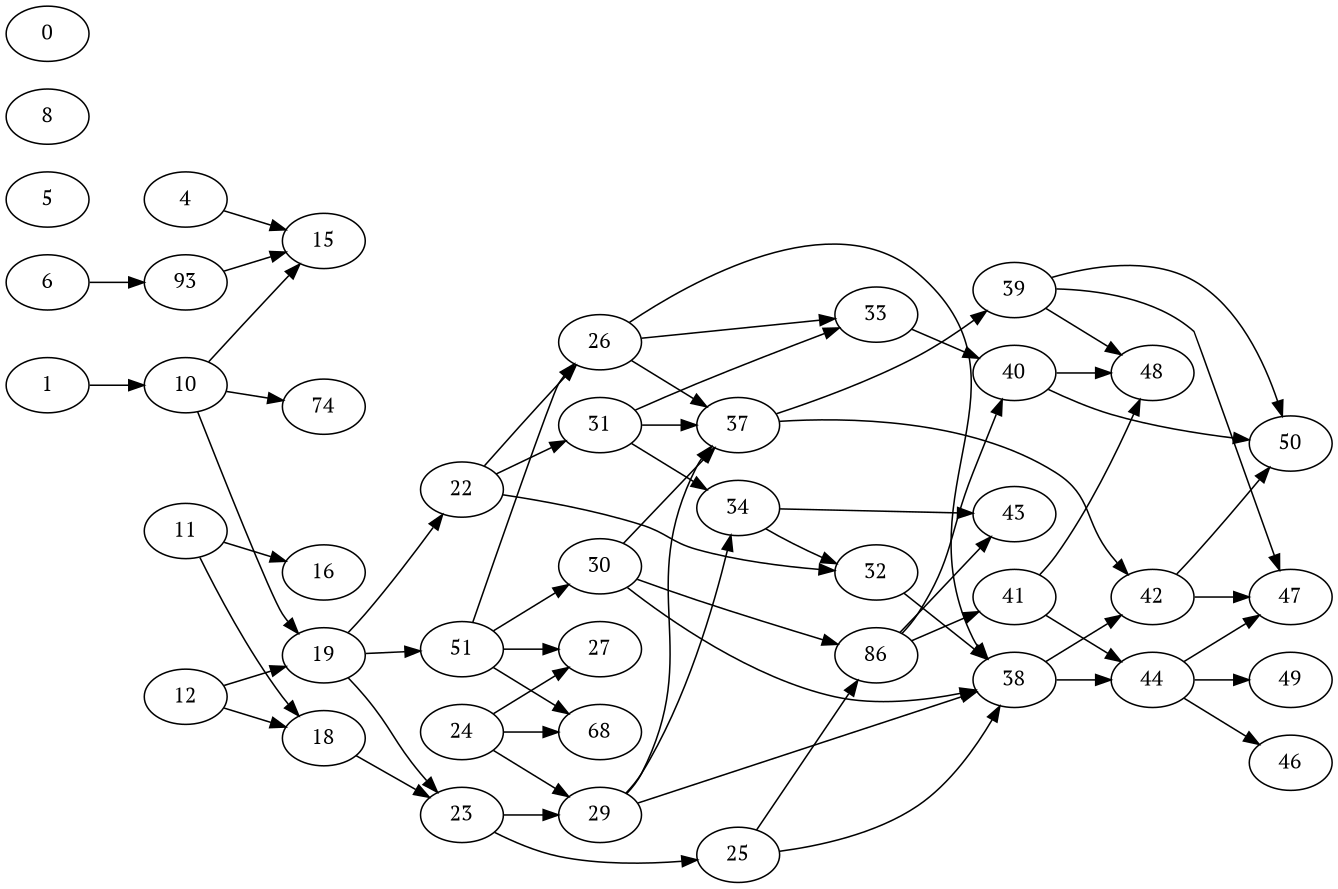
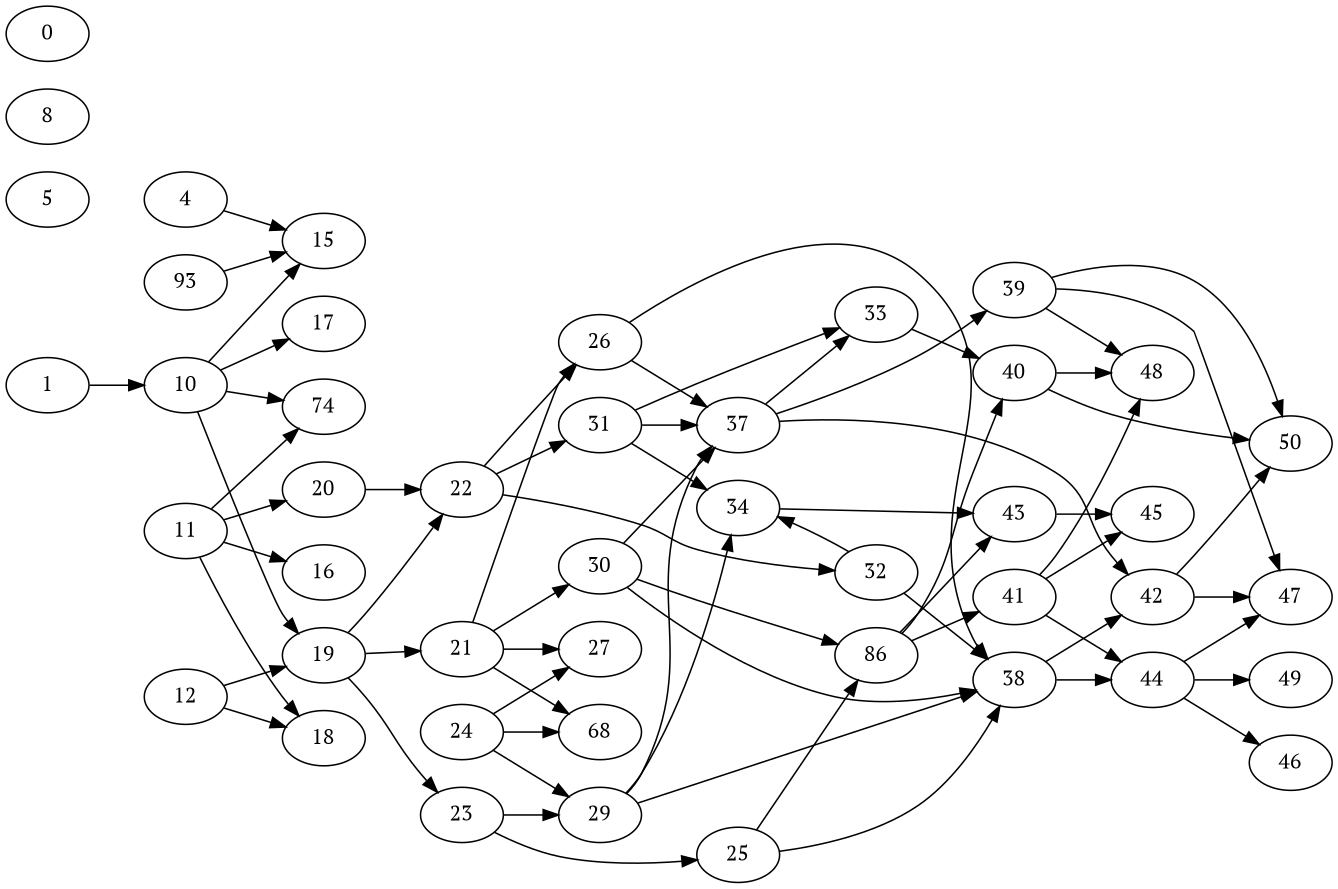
  digraph {
    fontname="PT Serif"
    rankdir=LR
    node [alpha=0.07 compute_size=68719476736 fontname="PT Serif" result_size=0]
    edge [fontname="PT Serif"]
    1 [alpha=0.03 compute_size=6658700657 ram=29908374 result_size=1024 trans_size=221802]
    10 [alpha=0.02 compute_size=178361611788 ram=5290733 result_size=74752 trans_size=1006271]
    n3 [alpha=0.18 compute_size=231928233984 label=74 ram=50538264 trans_size=561567]
    15 [alpha=0.11 compute_size=2695486599 ram=30703538 trans_size=32301]
+   17 [alpha=0.17 compute_size=202432325374 ram=18460586 trans_size=155597]
    19 [compute_size=12502428052 ram=5739374 result_size=1024 trans_size=1041199]
    23 [alpha=0.02 compute_size=809845912787 ram=42133308 result_size=54272 trans_size=973757]
-   21 [alpha=0.18 compute_size=173892166752 ram=41471892 result_size=74752 trans_size=747176 label=51]
+   21 [alpha=0.18 compute_size=173892166752 ram=41471892 result_size=74752 trans_size=747176]
    22 [compute_size=28991029248 ram=38055548 result_size=29696 trans_size=1003267]
    11 [alpha=0.13 compute_size=124201046448 ram=11343753 result_size=74752 trans_size=331056]
    16 [alpha=0.11 ram=13013242 trans_size=213412]
    18 [compute_size=40698867619 ram=4477764 result_size=70656 trans_size=194258]
+   20 [alpha=0.05 compute_size=129790409580 ram=13839144 result_size=91136 trans_size=270117]
    12 [alpha=0.08 compute_size=1188718280733 ram=48200652 result_size=1024 trans_size=358476]
    n15 [alpha=0.18 compute_size=7586168289 label=93 ram=51179156 result_size=13312 trans_size=188647]
    4 [ram=9903943 result_size=74752 trans_size=960594]
    5 [alpha=0.13 compute_size=10100569731 ram=32279840 trans_size=277125]
-   6 [alpha=0.05 compute_size=134217728000 ram=36868972 result_size=1024 trans_size=558347]
    8 [alpha=0.15 compute_size=275495458953 ram=32308246 trans_size=886098]
    n20 [alpha=0.16 compute_size=7837452260 label=0 ram=18352068 trans_size=88969]
    25 [alpha=0.09 compute_size=323584511784 ram=15838842 result_size=1024 trans_size=153043]
    29 [alpha=0.06 compute_size=86138706045 ram=47955000 result_size=29696 trans_size=442579]
    27 [alpha=0.06 compute_size=576422635826 ram=23652288 trans_size=528468]
    n24 [alpha=0.04 compute_size=480438528427 label=68 ram=35954700 trans_size=397741]
    30 [alpha=0.17 compute_size=8589934592 ram=23952384 result_size=70656 trans_size=677936]
    26 [alpha=0.04 compute_size=819099905287 ram=24409124 result_size=54272 trans_size=110348]
    31 [alpha=0.16 compute_size=12296554706 ram=44587668 result_size=13312 trans_size=519819]
    32 [alpha=0.04 compute_size=782757789696 ram=33888560 result_size=54272 trans_size=725912]
    24 [alpha=0.18 ram=1174694 result_size=74752 trans_size=352412]
    37 [ram=21323822 result_size=74752 trans_size=802139]
    34 [alpha=0.14 compute_size=8589934592 ram=10253938 result_size=70656 trans_size=754182]
    33 [alpha=0.08 compute_size=328197846384 ram=46015772 result_size=9216 trans_size=204768]
    n33 [alpha=0.13 compute_size=231928233984 label=86 ram=36296984 result_size=13312 trans_size=466115]
    38 [alpha=0.15 ram=36511112 result_size=74752 trans_size=432914]
    40 [compute_size=11783641580 ram=18560620 result_size=91136 trans_size=740447]
    43 [alpha=0.20 compute_size=249963456237 ram=10197633 result_size=13312 trans_size=268996]
    41 [alpha=0.15 compute_size=638804947160 ram=42578372 result_size=9216 trans_size=45833]
    42 [alpha=0.16 compute_size=7783477453 ram=28878498 result_size=13312 trans_size=847089]
    39 [alpha=0.01 ram=39334436 result_size=74752 trans_size=213020]
    44 [compute_size=8589934592 ram=35680212 result_size=70656 trans_size=240792]
    50 [alpha=0.15 compute_size=5526075738 ram=35509880 trans_size=112010]
    48 [alpha=0.08 compute_size=549755813888 ram=48198308 trans_size=250573]
+   45 [alpha=0.03 compute_size=775222763276 ram=45944280 trans_size=105963]
    47 [alpha=0.17 compute_size=1196710533 ram=43120848 trans_size=759451]
    49 [alpha=0.03 compute_size=32187396434 ram=50206792 trans_size=731291]
    46 [alpha=0.10 compute_size=8103675892 ram=31429280 trans_size=135832]
    1 -> 10
    10 -> n3
    10 -> 15
+   10 -> 17
    10 -> 19
    19 -> 23
    19 -> 21
    19 -> 22
    23 -> 25
    23 -> 29
    21 -> 27
    21 -> n24
    21 -> 30
    21 -> 26
    22 -> 26
    22 -> 31
    22 -> 32
+   11 -> n3
    11 -> 16
    11 -> 18
-   18 -> 23
+   11 -> 20
+   20 -> 22
    12 -> 19
    12 -> 18
    n15 -> 15
    4 -> 15
-   6 -> n15
    25 -> n33
    25 -> 38
    29 -> 37
    29 -> 34
    29 -> 38
    30 -> 37
    30 -> n33
    30 -> 38
    26 -> 37
-   26 -> 33
+   37 -> 33
    26 -> 38
    31 -> 37
    31 -> 34
    31 -> 33
-   34 -> 32
+   32 -> 34
    32 -> 38
    24 -> 29
    24 -> 27
    24 -> n24
    37 -> 42
    37 -> 39
    34 -> 43
    33 -> 40
    n33 -> 40
    n33 -> 43
    n33 -> 41
    38 -> 42
    38 -> 44
    40 -> 50
    40 -> 48
+   43 -> 45
    41 -> 44
    41 -> 48
+   41 -> 45
    42 -> 50
    42 -> 47
    39 -> 50
    39 -> 48
    39 -> 47
    44 -> 47
    44 -> 49
    44 -> 46
  }
